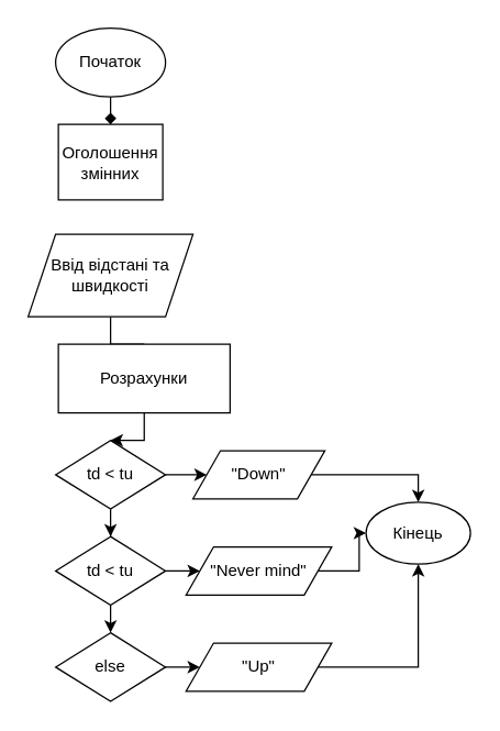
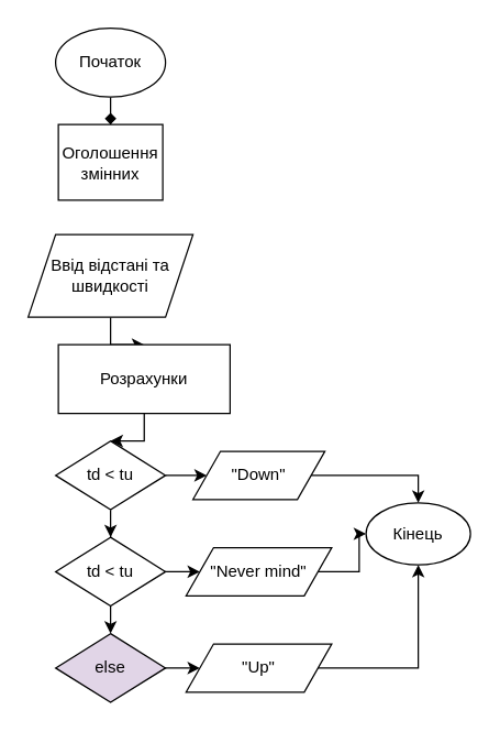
  <mxCell id="0" />
  <mxCell id="1" parent="0" />
  <mxCell id="2" value="" style="edgeStyle=orthogonalEdgeStyle;rounded=0;orthogonalLoop=1;jettySize=auto;html=1;endArrow=diamond;" edge="1" parent="1" source="3" target="4"><mxGeometry relative="1" as="geometry" /></mxCell>
  <mxCell id="3" value="Початок" style="ellipse;whiteSpace=wrap;html=1;" vertex="1" parent="1"><mxGeometry x="40" y="20" width="80" height="50" as="geometry" /></mxCell>
  <mxCell id="4" value="Оголошення змінних" style="whiteSpace=wrap;html=1;" vertex="1" parent="1"><mxGeometry x="42" y="90" width="76" height="55" as="geometry" /></mxCell>
- <mxCell id="5" value="" style="edgeStyle=orthogonalEdgeStyle;rounded=0;orthogonalLoop=1;jettySize=auto;html=1;endArrow=none;" edge="1" parent="1" source="6" target="8"><mxGeometry relative="1" as="geometry" /></mxCell>
+ <mxCell id="5" value="" style="edgeStyle=orthogonalEdgeStyle;rounded=0;orthogonalLoop=1;jettySize=auto;html=1;" edge="1" parent="1" source="6" target="8"><mxGeometry relative="1" as="geometry" /></mxCell>
  <mxCell id="6" value="Ввід відстані та швидкості" style="shape=parallelogram;perimeter=parallelogramPerimeter;whiteSpace=wrap;html=1;fixedSize=1;" vertex="1" parent="1"><mxGeometry x="20" y="170" width="120" height="60" as="geometry" /></mxCell>
  <mxCell id="7" value="" style="edgeStyle=orthogonalEdgeStyle;rounded=0;orthogonalLoop=1;jettySize=auto;html=1;" edge="1" parent="1" source="8" target="11"><mxGeometry relative="1" as="geometry" /></mxCell>
  <mxCell id="8" value="Розрахунки" style="whiteSpace=wrap;html=1;" vertex="1" parent="1"><mxGeometry x="42" y="250" width="125" height="50" as="geometry" /></mxCell>
  <mxCell id="9" value="" style="edgeStyle=orthogonalEdgeStyle;rounded=0;orthogonalLoop=1;jettySize=auto;html=1;" edge="1" parent="1" source="11" target="13"><mxGeometry relative="1" as="geometry" /></mxCell>
  <mxCell id="10" value="" style="edgeStyle=orthogonalEdgeStyle;rounded=0;orthogonalLoop=1;jettySize=auto;html=1;" edge="1" parent="1" source="11" target="16"><mxGeometry relative="1" as="geometry" /></mxCell>
  <mxCell id="11" value="td &amp;lt; tu" style="rhombus;whiteSpace=wrap;html=1;" vertex="1" parent="1"><mxGeometry x="40" y="320" width="80" height="50" as="geometry" /></mxCell>
  <mxCell id="12" style="edgeStyle=orthogonalEdgeStyle;rounded=0;orthogonalLoop=1;jettySize=auto;html=1;" edge="1" parent="1" source="13" target="23"><mxGeometry relative="1" as="geometry" /></mxCell>
  <mxCell id="13" value="&quot;Down&quot;" style="shape=parallelogram;perimeter=parallelogramPerimeter;whiteSpace=wrap;html=1;fixedSize=1;" vertex="1" parent="1"><mxGeometry x="140" y="327.5" width="96" height="35" as="geometry" /></mxCell>
  <mxCell id="14" value="" style="edgeStyle=orthogonalEdgeStyle;rounded=0;orthogonalLoop=1;jettySize=auto;html=1;" edge="1" parent="1" source="16" target="18"><mxGeometry relative="1" as="geometry" /></mxCell>
  <mxCell id="15" value="" style="edgeStyle=orthogonalEdgeStyle;rounded=0;orthogonalLoop=1;jettySize=auto;html=1;" edge="1" parent="1" source="16"><mxGeometry relative="1" as="geometry"><mxPoint x="80" y="460" as="targetPoint" /></mxGeometry></mxCell>
  <mxCell id="16" value="td &amp;lt; tu" style="rhombus;whiteSpace=wrap;html=1;" vertex="1" parent="1"><mxGeometry x="40" y="390" width="80" height="50" as="geometry" /></mxCell>
  <mxCell id="17" value="" style="edgeStyle=orthogonalEdgeStyle;rounded=0;orthogonalLoop=1;jettySize=auto;html=1;" edge="1" parent="1" source="18" target="23"><mxGeometry relative="1" as="geometry" /></mxCell>
  <mxCell id="18" value="&quot;Never mind&quot;" style="shape=parallelogram;perimeter=parallelogramPerimeter;whiteSpace=wrap;html=1;fixedSize=1;" vertex="1" parent="1"><mxGeometry x="135" y="397.5" width="106" height="35" as="geometry" /></mxCell>
  <mxCell id="19" value="" style="edgeStyle=orthogonalEdgeStyle;rounded=0;orthogonalLoop=1;jettySize=auto;html=1;" edge="1" parent="1" source="20" target="22"><mxGeometry relative="1" as="geometry" /></mxCell>
- <mxCell id="20" value="else" style="rhombus;whiteSpace=wrap;html=1;" vertex="1" parent="1"><mxGeometry x="40" y="460" width="80" height="50" as="geometry" /></mxCell>
+ <mxCell id="20" value="else" style="rhombus;whiteSpace=wrap;html=1;fillColor=#e1d5e7;" vertex="1" parent="1"><mxGeometry x="40" y="460" width="80" height="50" as="geometry" /></mxCell>
  <mxCell id="21" style="edgeStyle=orthogonalEdgeStyle;rounded=0;orthogonalLoop=1;jettySize=auto;html=1;entryX=0.5;entryY=1;entryDx=0;entryDy=0;" edge="1" parent="1" source="22" target="23"><mxGeometry relative="1" as="geometry" /></mxCell>
  <mxCell id="22" value="&quot;Up&quot;" style="shape=parallelogram;perimeter=parallelogramPerimeter;whiteSpace=wrap;html=1;fixedSize=1;" vertex="1" parent="1"><mxGeometry x="135" y="467.5" width="106" height="35" as="geometry" /></mxCell>
  <mxCell id="23" value="Кінець" style="ellipse;whiteSpace=wrap;html=1;" vertex="1" parent="1"><mxGeometry x="266" y="365" width="76" height="45" as="geometry" /></mxCell>
